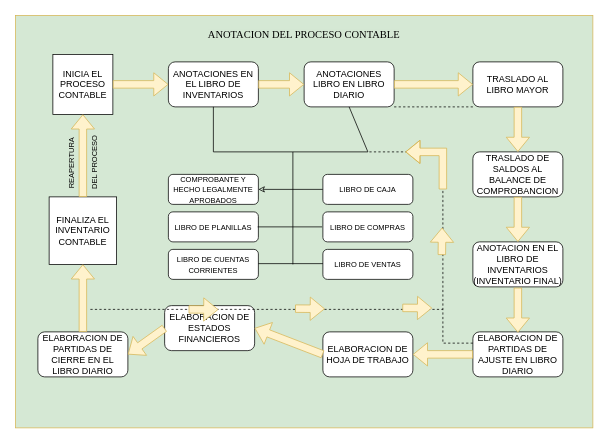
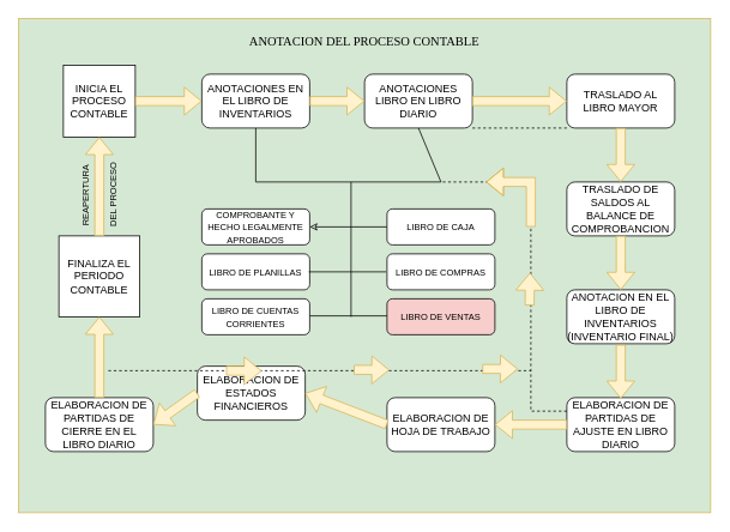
  <mxCell id="0" />
  <mxCell id="1" parent="0" />
  <mxCell id="2" value="" style="rounded=0;whiteSpace=wrap;html=1;fillColor=#D5E8D4;strokeColor=#d6b656;" vertex="1" parent="1"><mxGeometry x="20" y="20" width="770" height="550" as="geometry" /></mxCell>
  <mxCell id="3" value="INICIA EL PROCESO CONTABLE" style="whiteSpace=wrap;html=1;aspect=fixed;" vertex="1" parent="1"><mxGeometry x="70" y="72" width="80" height="80" as="geometry" /></mxCell>
  <mxCell id="4" value="ANOTACIONES EN EL LIBRO DE INVENTARIOS" style="rounded=1;whiteSpace=wrap;html=1;" vertex="1" parent="1"><mxGeometry x="224" y="82" width="120" height="60" as="geometry" /></mxCell>
  <mxCell id="5" value="ANOTACIONES LIBRO EN LIBRO DIARIO" style="rounded=1;whiteSpace=wrap;html=1;" vertex="1" parent="1"><mxGeometry x="405" y="82" width="120" height="60" as="geometry" /></mxCell>
  <mxCell id="6" value="TRASLADO AL LIBRO MAYOR" style="rounded=1;whiteSpace=wrap;html=1;" vertex="1" parent="1"><mxGeometry x="630" y="82" width="120" height="60" as="geometry" /></mxCell>
  <mxCell id="7" value="TRASLADO DE SALDOS AL BALANCE DE COMPROBANCION" style="rounded=1;whiteSpace=wrap;html=1;" vertex="1" parent="1"><mxGeometry x="630" y="202" width="120" height="60" as="geometry" /></mxCell>
  <mxCell id="8" value="ANOTACION EN EL LIBRO DE INVENTARIOS (INVENTARIO FINAL)" style="rounded=1;whiteSpace=wrap;html=1;" vertex="1" parent="1"><mxGeometry x="630" y="322" width="120" height="60" as="geometry" /></mxCell>
  <mxCell id="9" value="ELABORACION DE PARTIDAS DE AJUSTE EN LIBRO DIARIO" style="rounded=1;whiteSpace=wrap;html=1;" vertex="1" parent="1"><mxGeometry x="630" y="442" width="120" height="60" as="geometry" /></mxCell>
  <mxCell id="10" value="ELABORACION DE HOJA DE TRABAJO" style="rounded=1;whiteSpace=wrap;html=1;" vertex="1" parent="1"><mxGeometry x="430" y="442" width="120" height="60" as="geometry" /></mxCell>
  <mxCell id="11" value="ELABORACION DE ESTADOS FINANCIEROS" style="rounded=1;whiteSpace=wrap;html=1;" vertex="1" parent="1"><mxGeometry x="219" y="407" width="120" height="60" as="geometry" /></mxCell>
  <mxCell id="12" value="ELABORACION DE PARTIDAS DE CIERRE EN EL LIBRO DIARIO" style="rounded=1;whiteSpace=wrap;html=1;" vertex="1" parent="1"><mxGeometry x="50" y="442" width="120" height="60" as="geometry" /></mxCell>
- <mxCell id="13" value="FINALIZA EL INVENTARIO CONTABLE" style="whiteSpace=wrap;html=1;aspect=fixed;" vertex="1" parent="1"><mxGeometry x="65" y="262" width="90" height="90" as="geometry" /></mxCell>
+ <mxCell id="13" value="FINALIZA EL PERIODO CONTABLE" style="whiteSpace=wrap;html=1;aspect=fixed;" vertex="1" parent="1"><mxGeometry x="65" y="262" width="90" height="90" as="geometry" /></mxCell>
  <mxCell id="14" value="&lt;font style=&quot;font-size: 10px&quot;&gt;COMPROBANTE Y HECHO LEGALMENTE APROBADOS&lt;/font&gt;" style="rounded=1;whiteSpace=wrap;html=1;" vertex="1" parent="1"><mxGeometry x="224" y="232" width="120" height="40" as="geometry" /></mxCell>
  <mxCell id="15" value="&lt;font style=&quot;font-size: 10px&quot;&gt;LIBRO DE PLANILLAS&lt;/font&gt;" style="rounded=1;whiteSpace=wrap;html=1;" vertex="1" parent="1"><mxGeometry x="224" y="282" width="120" height="40" as="geometry" /></mxCell>
  <mxCell id="16" value="&lt;font style=&quot;font-size: 10px&quot;&gt;LIBRO DE CUENTAS CORRIENTES&lt;/font&gt;" style="rounded=1;whiteSpace=wrap;html=1;" vertex="1" parent="1"><mxGeometry x="224" y="332" width="120" height="40" as="geometry" /></mxCell>
  <mxCell id="17" style="edgeStyle=orthogonalEdgeStyle;rounded=0;orthogonalLoop=1;jettySize=auto;html=1;entryX=1;entryY=0.5;entryDx=0;entryDy=0;fontSize=10;fontColor=none;endArrow=classic;endFill=0;" edge="1" parent="1" source="18" target="14"><mxGeometry relative="1" as="geometry" /></mxCell>
  <mxCell id="18" value="&lt;font style=&quot;font-size: 10px&quot;&gt;LIBRO DE CAJA&lt;/font&gt;" style="rounded=1;whiteSpace=wrap;html=1;" vertex="1" parent="1"><mxGeometry x="430" y="232" width="120" height="40" as="geometry" /></mxCell>
  <mxCell id="19" value="&lt;span style=&quot;font-size: 10px&quot;&gt;LIBRO DE COMPRAS&lt;/span&gt;" style="rounded=1;whiteSpace=wrap;html=1;" vertex="1" parent="1"><mxGeometry x="430" y="282" width="120" height="40" as="geometry" /></mxCell>
- <mxCell id="20" value="&lt;font style=&quot;font-size: 10px&quot;&gt;LIBRO DE VENTAS&lt;/font&gt;" style="rounded=1;whiteSpace=wrap;html=1;" vertex="1" parent="1"><mxGeometry x="430" y="332" width="120" height="40" as="geometry" /></mxCell>
+ <mxCell id="20" value="&lt;font style=&quot;font-size: 10px&quot;&gt;LIBRO DE VENTAS&lt;/font&gt;" style="rounded=1;whiteSpace=wrap;html=1;fillColor=#f8cecc;" vertex="1" parent="1"><mxGeometry x="430" y="332" width="120" height="40" as="geometry" /></mxCell>
  <mxCell id="21" style="edgeStyle=orthogonalEdgeStyle;rounded=0;orthogonalLoop=1;jettySize=auto;html=1;entryX=1;entryY=0.5;entryDx=0;entryDy=0;fontSize=10;fontColor=none;endArrow=none;endFill=0;" edge="1" parent="1"><mxGeometry relative="1" as="geometry"><mxPoint x="429" y="302" as="sourcePoint" /><mxPoint x="343" y="302" as="targetPoint" /></mxGeometry></mxCell>
  <mxCell id="22" style="edgeStyle=orthogonalEdgeStyle;rounded=0;orthogonalLoop=1;jettySize=auto;html=1;entryX=1;entryY=0.5;entryDx=0;entryDy=0;fontSize=10;fontColor=none;endArrow=none;endFill=0;" edge="1" parent="1"><mxGeometry relative="1" as="geometry"><mxPoint x="430" y="351" as="sourcePoint" /><mxPoint x="344" y="351" as="targetPoint" /></mxGeometry></mxCell>
  <mxCell id="23" value="" style="endArrow=none;html=1;rounded=0;fontSize=10;fontColor=none;exitX=0.5;exitY=1;exitDx=0;exitDy=0;" edge="1" parent="1" source="4"><mxGeometry width="50" height="50" relative="1" as="geometry"><mxPoint x="360" y="452" as="sourcePoint" /><mxPoint x="390" y="352" as="targetPoint" /><Array as="points"><mxPoint x="284" y="202" /><mxPoint x="390" y="202" /></Array></mxGeometry></mxCell>
  <mxCell id="24" value="" style="endArrow=none;html=1;rounded=0;fontSize=10;fontColor=none;entryX=0.5;entryY=1;entryDx=0;entryDy=0;" edge="1" parent="1" target="5"><mxGeometry width="50" height="50" relative="1" as="geometry"><mxPoint x="390" y="202" as="sourcePoint" /><mxPoint x="470" y="182" as="targetPoint" /><Array as="points"><mxPoint x="490" y="202" /></Array></mxGeometry></mxCell>
  <mxCell id="25" value="" style="shape=flexArrow;endArrow=classic;html=1;rounded=0;fontSize=10;fontColor=none;exitX=1;exitY=0.5;exitDx=0;exitDy=0;entryX=0;entryY=0.5;entryDx=0;entryDy=0;fillColor=#fff2cc;strokeColor=#d6b656;" edge="1" parent="1" source="3" target="4"><mxGeometry width="50" height="50" relative="1" as="geometry"><mxPoint x="170" y="142" as="sourcePoint" /><mxPoint x="220" y="92" as="targetPoint" /></mxGeometry></mxCell>
  <mxCell id="26" value="" style="shape=flexArrow;endArrow=classic;html=1;rounded=0;fontSize=10;fontColor=none;entryX=0;entryY=0.5;entryDx=0;entryDy=0;fillColor=#fff2cc;strokeColor=#d6b656;exitX=1;exitY=0.5;exitDx=0;exitDy=0;" edge="1" parent="1" source="4" target="5"><mxGeometry width="50" height="50" relative="1" as="geometry"><mxPoint x="380" y="112" as="sourcePoint" /><mxPoint x="408" y="114" as="targetPoint" /></mxGeometry></mxCell>
  <mxCell id="27" value="" style="shape=flexArrow;endArrow=classic;html=1;rounded=0;fontSize=10;fontColor=none;entryX=0;entryY=0.5;entryDx=0;entryDy=0;fillColor=#fff2cc;strokeColor=#d6b656;exitX=1;exitY=0.5;exitDx=0;exitDy=0;" edge="1" parent="1" source="5" target="6"><mxGeometry width="50" height="50" relative="1" as="geometry"><mxPoint x="570" y="107" as="sourcePoint" /><mxPoint x="630" y="107" as="targetPoint" /></mxGeometry></mxCell>
  <mxCell id="28" value="" style="shape=flexArrow;endArrow=classic;html=1;rounded=0;fontSize=10;fontColor=none;entryX=0.5;entryY=0;entryDx=0;entryDy=0;fillColor=#fff2cc;strokeColor=#d6b656;exitX=0.5;exitY=1;exitDx=0;exitDy=0;" edge="1" parent="1" source="6" target="7"><mxGeometry width="50" height="50" relative="1" as="geometry"><mxPoint x="560" y="156" as="sourcePoint" /><mxPoint x="640" y="156" as="targetPoint" /></mxGeometry></mxCell>
  <mxCell id="29" value="" style="shape=flexArrow;endArrow=classic;html=1;rounded=0;fontSize=10;fontColor=none;entryX=0.5;entryY=0;entryDx=0;entryDy=0;fillColor=#fff2cc;strokeColor=#d6b656;" edge="1" parent="1" target="8"><mxGeometry width="50" height="50" relative="1" as="geometry"><mxPoint x="690" y="262" as="sourcePoint" /><mxPoint x="700" y="329" as="targetPoint" /></mxGeometry></mxCell>
  <mxCell id="30" value="" style="shape=flexArrow;endArrow=classic;html=1;rounded=0;fontSize=10;fontColor=none;entryX=0.5;entryY=0;entryDx=0;entryDy=0;fillColor=#fff2cc;strokeColor=#d6b656;" edge="1" parent="1"><mxGeometry width="50" height="50" relative="1" as="geometry"><mxPoint x="690" y="383" as="sourcePoint" /><mxPoint x="690" y="443" as="targetPoint" /></mxGeometry></mxCell>
  <mxCell id="31" value="" style="shape=flexArrow;endArrow=classic;html=1;rounded=0;fontSize=10;fontColor=none;entryX=1;entryY=0.5;entryDx=0;entryDy=0;fillColor=#fff2cc;strokeColor=#d6b656;exitX=0;exitY=0.5;exitDx=0;exitDy=0;" edge="1" parent="1" source="9" target="10"><mxGeometry width="50" height="50" relative="1" as="geometry"><mxPoint x="605" y="393" as="sourcePoint" /><mxPoint x="605" y="453" as="targetPoint" /></mxGeometry></mxCell>
  <mxCell id="32" value="" style="shape=flexArrow;endArrow=classic;html=1;rounded=0;fontSize=10;fontColor=none;fillColor=#fff2cc;strokeColor=#d6b656;entryX=1;entryY=0.5;entryDx=0;entryDy=0;exitX=0;exitY=0.5;exitDx=0;exitDy=0;" edge="1" parent="1" source="10" target="11"><mxGeometry width="50" height="50" relative="1" as="geometry"><mxPoint x="410" y="472" as="sourcePoint" /><mxPoint x="360" y="475" as="targetPoint" /></mxGeometry></mxCell>
  <mxCell id="33" value="" style="shape=flexArrow;endArrow=classic;html=1;rounded=0;fontSize=10;fontColor=none;fillColor=#fff2cc;strokeColor=#d6b656;entryX=1;entryY=0.5;entryDx=0;entryDy=0;exitX=0;exitY=0.5;exitDx=0;exitDy=0;" edge="1" parent="1" source="11" target="12"><mxGeometry width="50" height="50" relative="1" as="geometry"><mxPoint x="220" y="472" as="sourcePoint" /><mxPoint x="195" y="475" as="targetPoint" /></mxGeometry></mxCell>
  <mxCell id="34" value="" style="shape=flexArrow;endArrow=classic;html=1;rounded=0;fontSize=10;fontColor=none;fillColor=#fff2cc;strokeColor=#d6b656;entryX=0.5;entryY=1;entryDx=0;entryDy=0;exitX=0.5;exitY=0;exitDx=0;exitDy=0;" edge="1" parent="1" source="12" target="13"><mxGeometry width="50" height="50" relative="1" as="geometry"><mxPoint x="234" y="412" as="sourcePoint" /><mxPoint x="180" y="412" as="targetPoint" /></mxGeometry></mxCell>
  <mxCell id="35" value="" style="shape=flexArrow;endArrow=classic;html=1;rounded=0;fontSize=10;fontColor=none;fillColor=#fff2cc;strokeColor=#d6b656;entryX=0.5;entryY=1;entryDx=0;entryDy=0;exitX=0.5;exitY=0;exitDx=0;exitDy=0;" edge="1" parent="1" source="13" target="3"><mxGeometry width="50" height="50" relative="1" as="geometry"><mxPoint x="112" y="251" as="sourcePoint" /><mxPoint x="112" y="161" as="targetPoint" /></mxGeometry></mxCell>
  <mxCell id="36" value="" style="endArrow=none;dashed=1;html=1;rounded=0;fontSize=10;fontColor=none;exitX=0;exitY=0.25;exitDx=0;exitDy=0;" edge="1" parent="1" source="9"><mxGeometry width="50" height="50" relative="1" as="geometry"><mxPoint x="350" y="302" as="sourcePoint" /><mxPoint x="490" y="202" as="targetPoint" /><Array as="points"><mxPoint x="590" y="457" /><mxPoint x="590" y="202" /></Array></mxGeometry></mxCell>
  <mxCell id="37" value="" style="endArrow=none;dashed=1;html=1;rounded=0;fontSize=10;fontColor=none;" edge="1" parent="1"><mxGeometry width="50" height="50" relative="1" as="geometry"><mxPoint x="120" y="412" as="sourcePoint" /><mxPoint x="590" y="412" as="targetPoint" /><Array as="points" /></mxGeometry></mxCell>
  <mxCell id="38" value="" style="endArrow=none;dashed=1;html=1;rounded=0;fontSize=10;fontColor=none;exitX=1;exitY=1;exitDx=0;exitDy=0;entryX=0;entryY=1;entryDx=0;entryDy=0;" edge="1" parent="1" source="5" target="6"><mxGeometry width="50" height="50" relative="1" as="geometry"><mxPoint x="120" y="422" as="sourcePoint" /><mxPoint x="600" y="422" as="targetPoint" /><Array as="points" /></mxGeometry></mxCell>
  <mxCell id="39" value="" style="shape=flexArrow;endArrow=classic;html=1;rounded=0;fontSize=10;fontColor=none;entryX=0.506;entryY=0.695;entryDx=0;entryDy=0;entryPerimeter=0;fillColor=#fff2cc;strokeColor=#d6b656;" edge="1" parent="1"><mxGeometry width="50" height="50" relative="1" as="geometry"><mxPoint x="251" y="412" as="sourcePoint" /><mxPoint x="290.62" y="412.25" as="targetPoint" /></mxGeometry></mxCell>
  <mxCell id="40" value="" style="shape=flexArrow;endArrow=classic;html=1;rounded=0;fontSize=10;fontColor=none;entryX=0.506;entryY=0.695;entryDx=0;entryDy=0;entryPerimeter=0;fillColor=#fff2cc;strokeColor=#d6b656;" edge="1" parent="1"><mxGeometry width="50" height="50" relative="1" as="geometry"><mxPoint x="393" y="411" as="sourcePoint" /><mxPoint x="432.62" y="411.25" as="targetPoint" /></mxGeometry></mxCell>
  <mxCell id="41" value="" style="shape=flexArrow;endArrow=classic;html=1;rounded=0;fontSize=10;fontColor=none;entryX=0.506;entryY=0.695;entryDx=0;entryDy=0;entryPerimeter=0;fillColor=#fff2cc;strokeColor=#d6b656;" edge="1" parent="1"><mxGeometry width="50" height="50" relative="1" as="geometry"><mxPoint x="536" y="410" as="sourcePoint" /><mxPoint x="575.62" y="410.25" as="targetPoint" /></mxGeometry></mxCell>
  <mxCell id="42" value="" style="shape=flexArrow;endArrow=classic;html=1;rounded=0;fontSize=10;fontColor=none;fillColor=#fff2cc;strokeColor=#d6b656;" edge="1" parent="1"><mxGeometry width="50" height="50" relative="1" as="geometry"><mxPoint x="588.62" y="339.5" as="sourcePoint" /><mxPoint x="589" y="303" as="targetPoint" /></mxGeometry></mxCell>
  <mxCell id="43" value="" style="shape=flexArrow;endArrow=classic;html=1;rounded=0;fontSize=10;fontColor=none;fillColor=#fff2cc;strokeColor=#d6b656;" edge="1" parent="1"><mxGeometry width="50" height="50" relative="1" as="geometry"><mxPoint x="590" y="252" as="sourcePoint" /><mxPoint x="540" y="202" as="targetPoint" /><Array as="points"><mxPoint x="590" y="202" /></Array></mxGeometry></mxCell>
  <mxCell id="44" value="REAPERTURA" style="text;html=1;strokeColor=none;fillColor=none;align=center;verticalAlign=middle;whiteSpace=wrap;rounded=0;labelBackgroundColor=#D5E8D4;fontSize=10;fontColor=none;rotation=-90;" vertex="1" parent="1"><mxGeometry x="65" y="202" width="60" height="30" as="geometry" /></mxCell>
  <mxCell id="45" value="DEL PROCESO" style="text;html=1;strokeColor=none;fillColor=none;align=center;verticalAlign=middle;whiteSpace=wrap;rounded=0;labelBackgroundColor=#D5E8D4;fontSize=10;fontColor=none;rotation=-90;" vertex="1" parent="1"><mxGeometry x="87.5" y="201.5" width="75" height="30" as="geometry" /></mxCell>
  <mxCell id="46" value="&lt;font style=&quot;font-size: 14px&quot; face=&quot;Verdana&quot;&gt;ANOTACION DEL PROCESO CONTABLE&lt;/font&gt;" style="text;html=1;strokeColor=none;fillColor=none;align=center;verticalAlign=middle;whiteSpace=wrap;rounded=0;labelBackgroundColor=#D5E8D4;fontSize=10;fontColor=none;" vertex="1" parent="1"><mxGeometry x="250" y="32" width="310" height="30" as="geometry" /></mxCell>
